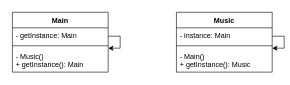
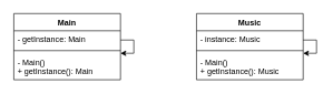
  <mxCell id="0" />
  <mxCell id="1" parent="0" />
  <mxCell id="2" value="Main" style="swimlane;fontStyle=1;align=center;verticalAlign=top;childLayout=stackLayout;horizontal=1;startSize=26;horizontalStack=0;resizeParent=1;resizeParentMax=0;resizeLast=0;collapsible=1;marginBottom=0;" vertex="1" parent="1"><mxGeometry x="20" y="20" width="160" height="100" as="geometry" /></mxCell>
  <mxCell id="3" value="- getInstance: Main" style="text;strokeColor=none;fillColor=none;align=left;verticalAlign=top;spacingLeft=4;spacingRight=4;overflow=hidden;rotatable=0;points=[[0,0.5],[1,0.5]];portConstraint=eastwest;" vertex="1" parent="2"><mxGeometry y="26" width="160" height="26" as="geometry" /></mxCell>
  <mxCell id="4" value="" style="line;strokeWidth=1;fillColor=none;align=left;verticalAlign=middle;spacingTop=-1;spacingLeft=3;spacingRight=3;rotatable=0;labelPosition=right;points=[];portConstraint=eastwest;" vertex="1" parent="2"><mxGeometry y="52" width="160" height="8" as="geometry" /></mxCell>
- <mxCell id="5" value="- Music()&#10;+ getInstance(): Main" style="text;strokeColor=none;fillColor=none;align=left;verticalAlign=top;spacingLeft=4;spacingRight=4;overflow=hidden;rotatable=0;points=[[0,0.5],[1,0.5]];portConstraint=eastwest;" vertex="1" parent="2"><mxGeometry y="60" width="160" height="40" as="geometry" /></mxCell>
+ <mxCell id="5" value="- Main()&#10;+ getInstance(): Main" style="text;strokeColor=none;fillColor=none;align=left;verticalAlign=top;spacingLeft=4;spacingRight=4;overflow=hidden;rotatable=0;points=[[0,0.5],[1,0.5]];portConstraint=eastwest;" vertex="1" parent="2"><mxGeometry y="60" width="160" height="40" as="geometry" /></mxCell>
  <mxCell id="6" style="edgeStyle=orthogonalEdgeStyle;rounded=0;orthogonalLoop=1;jettySize=auto;html=1;" edge="1" parent="1" source="2" target="2"><mxGeometry relative="1" as="geometry" /></mxCell>
  <mxCell id="7" value="Music" style="swimlane;fontStyle=1;align=center;verticalAlign=top;childLayout=stackLayout;horizontal=1;startSize=26;horizontalStack=0;resizeParent=1;resizeParentMax=0;resizeLast=0;collapsible=1;marginBottom=0;" vertex="1" parent="1"><mxGeometry x="294" y="20" width="160" height="100" as="geometry" /></mxCell>
- <mxCell id="8" value="- instance: Main" style="text;strokeColor=none;fillColor=none;align=left;verticalAlign=top;spacingLeft=4;spacingRight=4;overflow=hidden;rotatable=0;points=[[0,0.5],[1,0.5]];portConstraint=eastwest;" vertex="1" parent="7"><mxGeometry y="26" width="160" height="26" as="geometry" /></mxCell>
+ <mxCell id="8" value="- instance: Music" style="text;strokeColor=none;fillColor=none;align=left;verticalAlign=top;spacingLeft=4;spacingRight=4;overflow=hidden;rotatable=0;points=[[0,0.5],[1,0.5]];portConstraint=eastwest;" vertex="1" parent="7"><mxGeometry y="26" width="160" height="26" as="geometry" /></mxCell>
  <mxCell id="9" value="" style="line;strokeWidth=1;fillColor=none;align=left;verticalAlign=middle;spacingTop=-1;spacingLeft=3;spacingRight=3;rotatable=0;labelPosition=right;points=[];portConstraint=eastwest;" vertex="1" parent="7"><mxGeometry y="52" width="160" height="8" as="geometry" /></mxCell>
  <mxCell id="10" value="- Main()&#10;+ getInstance(): Music" style="text;strokeColor=none;fillColor=none;align=left;verticalAlign=top;spacingLeft=4;spacingRight=4;overflow=hidden;rotatable=0;points=[[0,0.5],[1,0.5]];portConstraint=eastwest;" vertex="1" parent="7"><mxGeometry y="60" width="160" height="40" as="geometry" /></mxCell>
  <mxCell id="11" style="edgeStyle=orthogonalEdgeStyle;rounded=0;orthogonalLoop=1;jettySize=auto;html=1;" edge="1" parent="1" source="7" target="7"><mxGeometry relative="1" as="geometry" /></mxCell>
